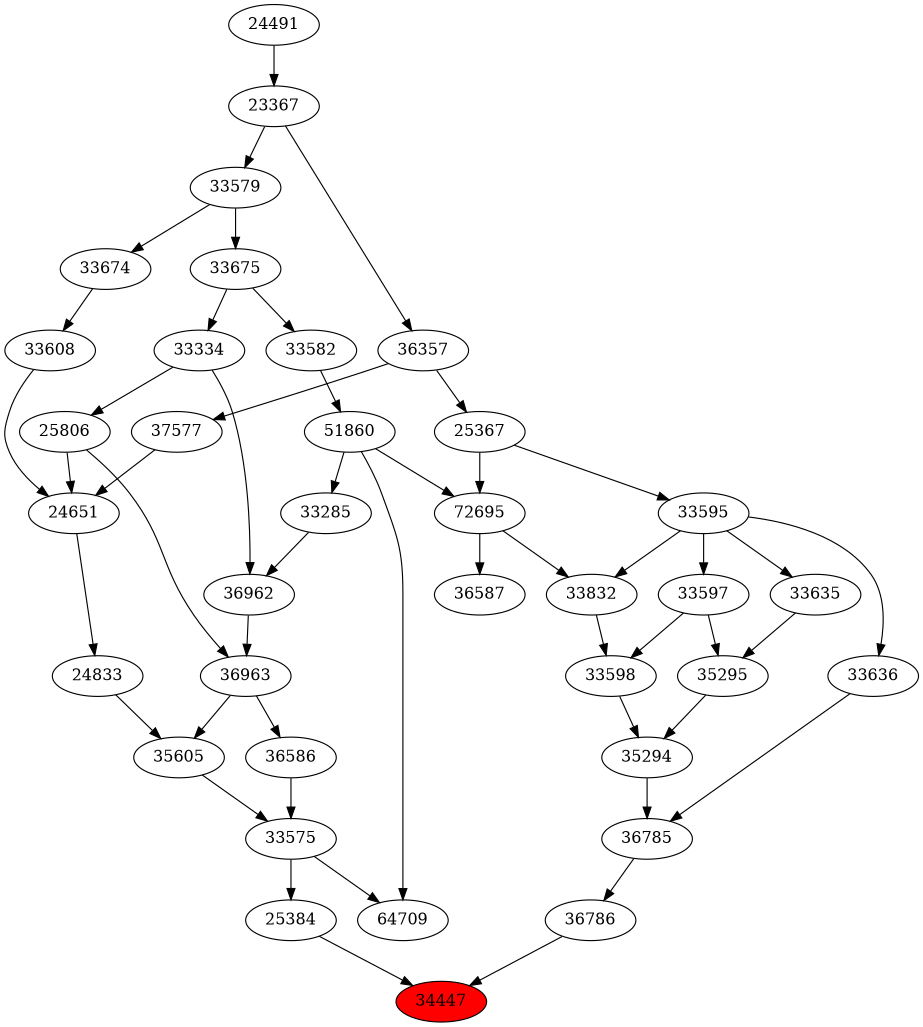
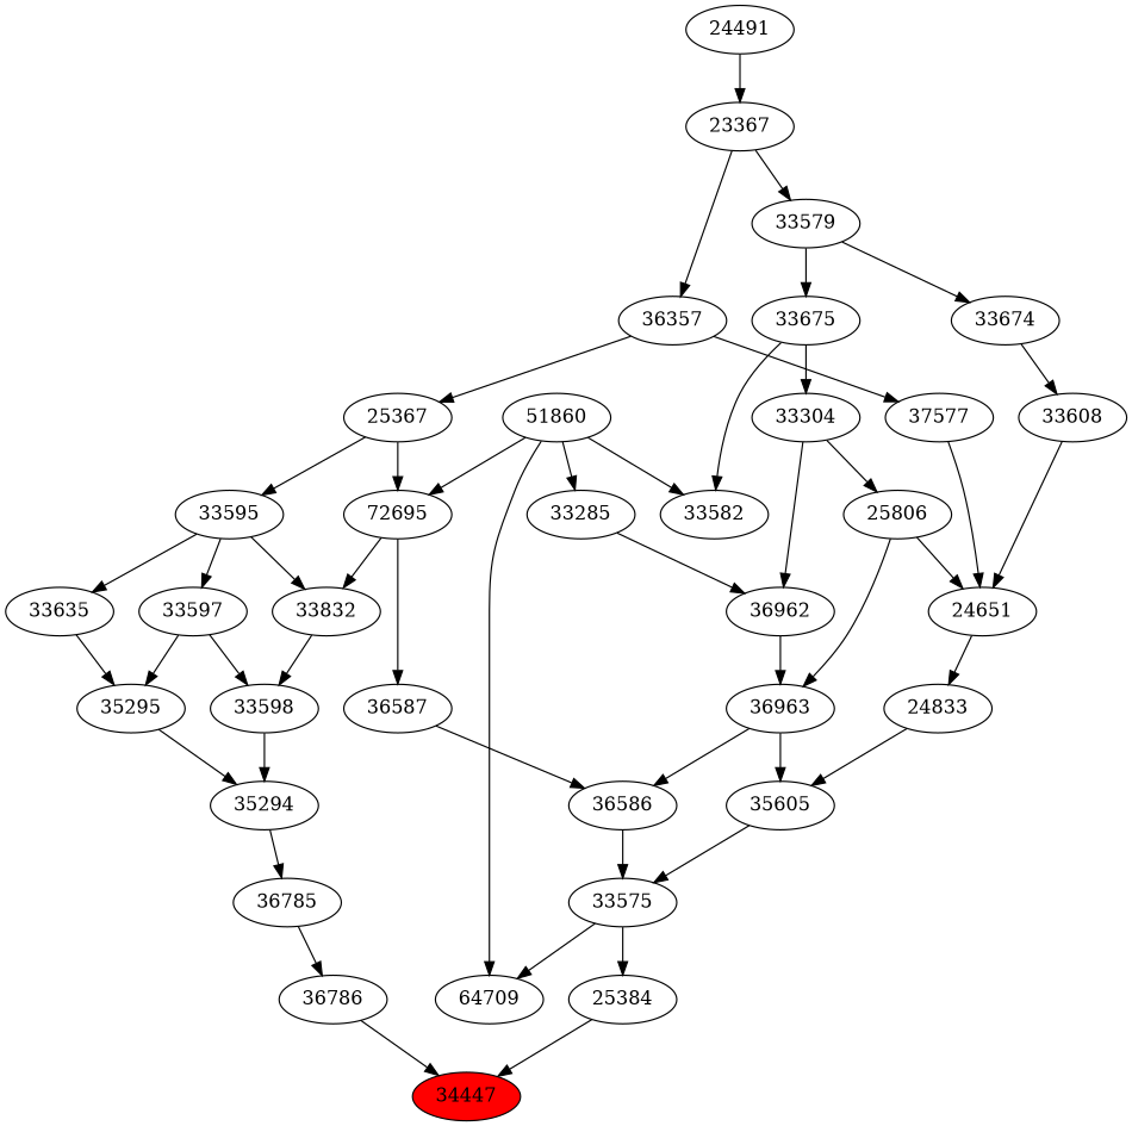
  strict digraph {
    fontname="DejaVu Serif"
    node [fontname="DejaVu Serif"]
    edge [fontname="DejaVu Serif"]
    n1 [fillcolor=red label=34447 style=filled]
    n2 [label=36786]
    n3 [label=25384]
    n4 [label=36785]
    n5 [label=33575]
    n6 [label=64709]
    n7 [label=35294]
-   n8 [label=33636]
    n9 [label=36586]
    n10 [label=35605]
    n11 [label=33598]
    n12 [label=35295]
    n13 [label=33595]
    n14 [label=33597]
    n15 [label=33832]
    n16 [label=33635]
    n17 [label=36587]
    n18 [label=36963]
    n19 [label=24833]
    n20 [label=51860]
    n21 [label=72695]
    n22 [label=33285]
    n23 [label=36962]
    n24 [label=25367]
    n25 [label=25806]
    n26 [label=24651]
    n27 [label=33582]
    n28 [label=36357]
    n29 [label=37577]
-   n30 [label=33334]
+   n30 [label=33304]
    n31 [label=33608]
    n32 [label=33675]
    n33 [label=23367]
    n34 [label=33579]
    n35 [label=33674]
    n36 [label=24491]
    n2 -> n1
    n3 -> n1
    n4 -> n2
    n5 -> n3
    n5 -> n6
    n7 -> n4
-   n8 -> n4
    n9 -> n5
    n10 -> n5
    n11 -> n7
    n12 -> n7
-   n13 -> n8
    n13 -> n14
    n13 -> n15
    n13 -> n16
    n14 -> n11
    n14 -> n12
    n15 -> n11
    n16 -> n12
+   n17 -> n9
    n18 -> n9
    n18 -> n10
    n19 -> n10
    n20 -> n6
    n20 -> n21
    n20 -> n22
    n21 -> n15
    n21 -> n17
    n22 -> n23
    n23 -> n18
    n24 -> n13
    n24 -> n21
    n25 -> n18
    n25 -> n26
    n26 -> n19
-   n27 -> n20
+   n20 -> n27
    n28 -> n24
    n28 -> n29
    n29 -> n26
    n30 -> n23
    n30 -> n25
    n31 -> n26
    n32 -> n27
    n32 -> n30
    n33 -> n28
    n33 -> n34
    n34 -> n32
    n34 -> n35
    n35 -> n31
    n36 -> n33
  }
